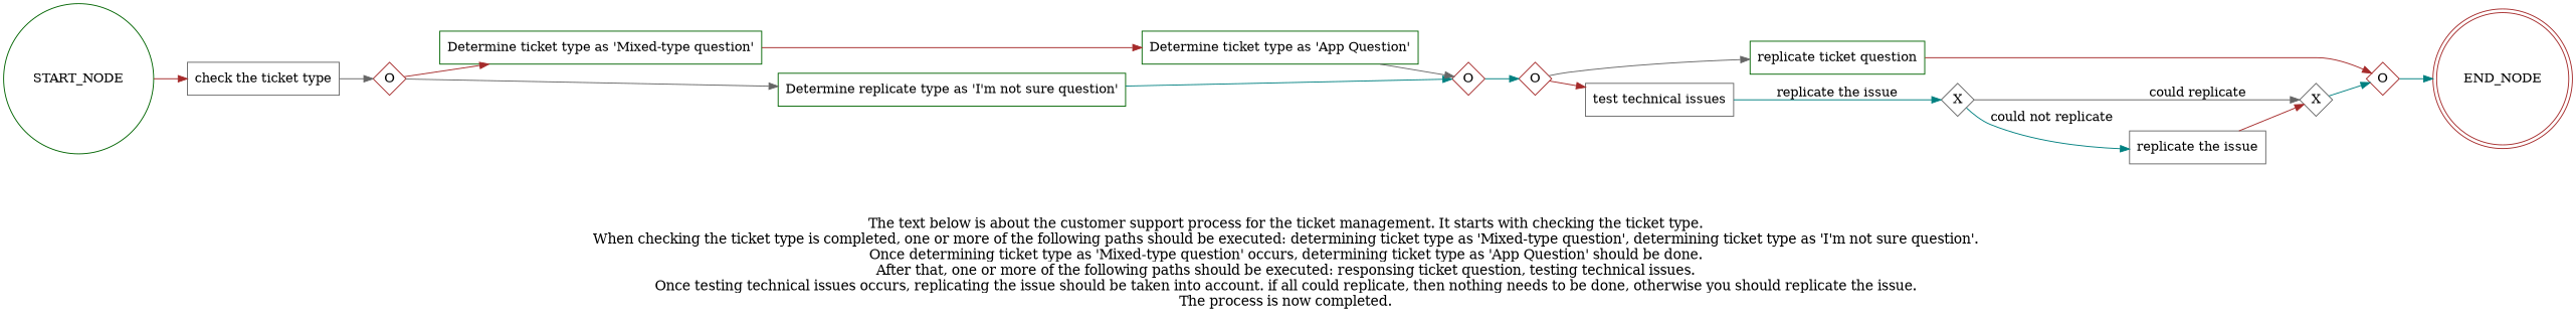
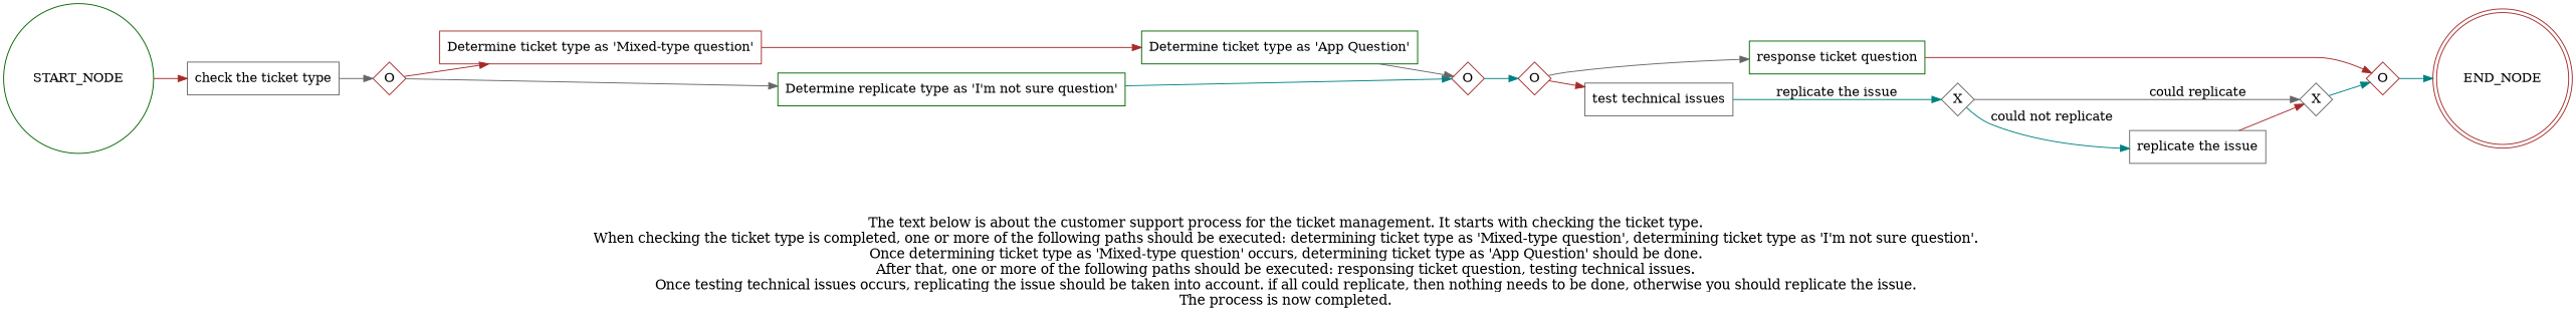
  digraph {
    fontsize=15
    label="\n\n\nThe text below is about the customer support process for the ticket management. It starts with checking the ticket type. \nWhen checking the ticket type is completed, one or more of the following paths should be executed: determining ticket type as 'Mixed-type question', determining ticket type as 'I'm not sure question'. \nOnce determining ticket type as 'Mixed-type question' occurs, determining ticket type as 'App Question' should be done. \nAfter that, one or more of the following paths should be executed: responsing ticket question, testing technical issues. \nOnce testing technical issues occurs, replicating the issue should be taken into account. if all could replicate, then nothing needs to be done, otherwise you should replicate the issue. \nThe process is now completed. \n"
    rankdir=LR
    node [color=brown shape=box]
    edge [color=teal]
    n1 [color=gray40 fixedsize=true label=X shape=diamond width=0.5]
    "check the ticket type" [color=gray40]
    n3 [fixedsize=true label=O shape=diamond width=0.5]
-   "Determine ticket type as 'Mixed-type question'" [color=darkgreen]
+   "Determine ticket type as 'Mixed-type question'"
    n5 [color=darkgreen label="Determine replicate type as 'I'm not sure question'"]
    "Determine ticket type as 'App Question'" [color=darkgreen]
    n7 [fixedsize=true label=O shape=diamond width=0.5]
    n8 [fixedsize=true label=O shape=diamond width=0.5]
-   "response ticket question" [color=darkgreen label="replicate ticket question"]
+   "response ticket question" [color=darkgreen]
    "test technical issues" [color=gray40]
    n11 [fixedsize=true label=O shape=diamond width=0.5]
    n12 [color=gray40 fixedsize=true label=X shape=diamond width=0.5]
    "replicate the issue" [color=gray40]
    END_NODE [shape=doublecircle width=0.2]
    START_NODE [color=darkgreen shape=circle width=0.3]
    subgraph sub_1 {
      "check the ticket type"
      n3
      "Determine ticket type as 'Mixed-type question'"
      n5
      "Determine ticket type as 'App Question'"
      n7
      n8
      "response ticket question"
      "test technical issues"
      n11
      n12
      "replicate the issue"
      subgraph sub_2 {
        color=white
        label="replicate the issue"
        n1
      }
    }
    n1 -> n12 [color=gray40 label="could replicate"]
    n1 -> "replicate the issue" [label="could not replicate"]
    "check the ticket type" -> n3 [color=gray40]
    n3 -> "Determine ticket type as 'Mixed-type question'" [color=brown]
    n3 -> n5 [color=gray40]
    "Determine ticket type as 'Mixed-type question'" -> "Determine ticket type as 'App Question'" [color=brown]
    n5 -> n7
    "Determine ticket type as 'App Question'" -> n7 [color=gray40]
    n7 -> n8
    n8 -> "response ticket question" [color=gray40]
    n8 -> "test technical issues" [color=brown]
    "response ticket question" -> n11 [color=brown]
    "test technical issues" -> n1 [label="replicate the issue"]
    n11 -> END_NODE
    n12 -> n11
    "replicate the issue" -> n12 [color=brown]
    START_NODE -> "check the ticket type" [color=brown]
  }
